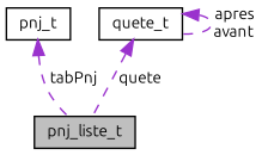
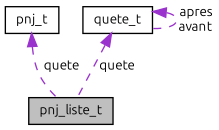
  digraph {
    fontname=Ubuntu
    node [color=black fillcolor=white fontname=Ubuntu fontsize=10 shape=record style=filled]
    edge [color=darkorchid3 dir=back fontname=Ubuntu fontsize=10 labelfontname=Helvetica labelfontsize=10 style=dashed]
    n1 [fillcolor=grey75 fontcolor=black height=0.2 label=pnj_liste_t width=0.4]
    n2 [height=0.2 label=pnj_t width=0.4]
    n3 [height=0.2 label=quete_t width=0.4]
-   n2 -> n1 [label=" tabPnj"]
+   n2 -> n1 [label=" quete"]
    n3 -> n1 [label=" quete"]
    n3 -> n3 [label=" apres\navant"]
  }
